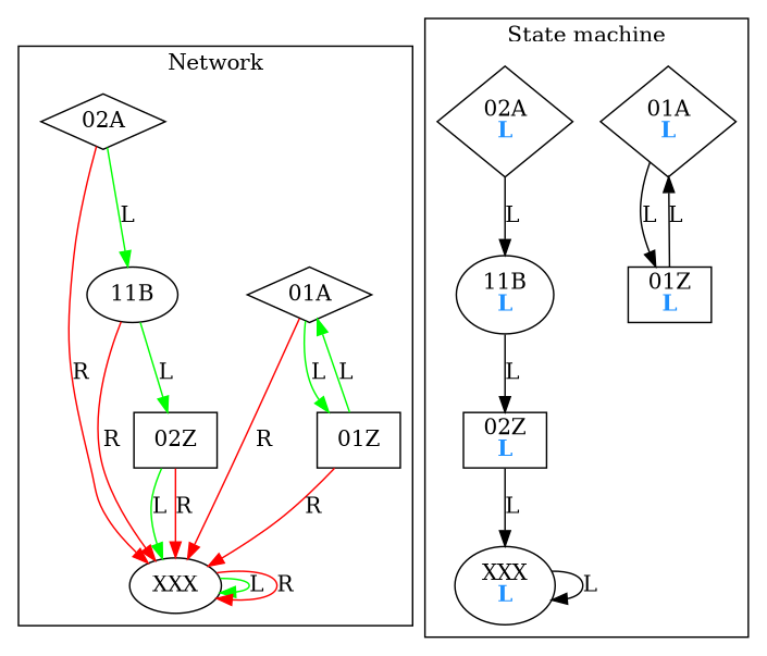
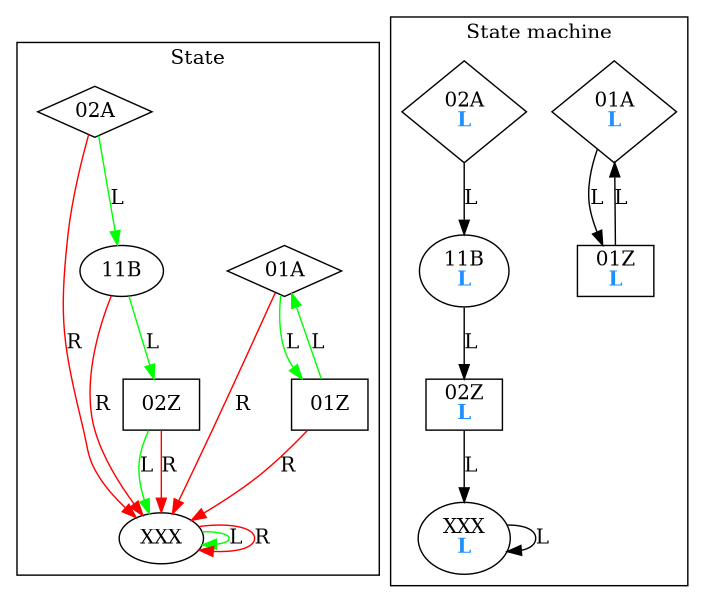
  digraph {
    node [shape=diamond]
    n1 [label="01A"]
    n2 [label="01Z" shape=rect]
    n3 [label=XXX shape=ellipse]
    n4 [label="02A"]
    n5 [label="11B" shape=ellipse]
    n6 [label="02Z" shape=rect]
    n7 [label=<01A<br/><font color="dodgerblue"><b>L</b></font>>]
    n8 [label=<01Z<br/><font color="dodgerblue"><b>L</b></font>> shape=rect]
    n9 [label=<02A<br/><font color="dodgerblue"><b>L</b></font>>]
    n10 [label=<11B<br/><font color="dodgerblue"><b>L</b></font>> shape=ellipse]
    n11 [label=<02Z<br/><font color="dodgerblue"><b>L</b></font>> shape=rect]
    n12 [label=<XXX<br/><font color="dodgerblue"><b>L</b></font>> shape=ellipse]
    subgraph cluster_1 {
      color=black
-     label=Network
+     label=State
      n1
      n2
      n3
      n4
      n5
      n6
    }
    subgraph cluster_2 {
      color=black
      label="State machine"
      n7
      n8
      n9
      n10
      n11
      n12
    }
    n1 -> n2 [color=green label=L]
    n1 -> n3 [color=red label=R]
    n2 -> n1 [color=green label=L]
    n2 -> n3 [color=red label=R]
    n3 -> n3 [color=green label=L]
    n3 -> n3 [color=red label=R]
    n4 -> n3 [color=red label=R]
    n4 -> n5 [color=green label=L]
    n5 -> n3 [color=red label=R]
    n5 -> n6 [color=green label=L]
    n6 -> n3 [color=green label=L]
    n6 -> n3 [color=red label=R]
    n7 -> n8 [label=L]
    n8 -> n7 [label=L]
    n9 -> n10 [label=L]
    n10 -> n11 [label=L]
    n11 -> n12 [label=L]
    n12 -> n12 [label=L]
  }
